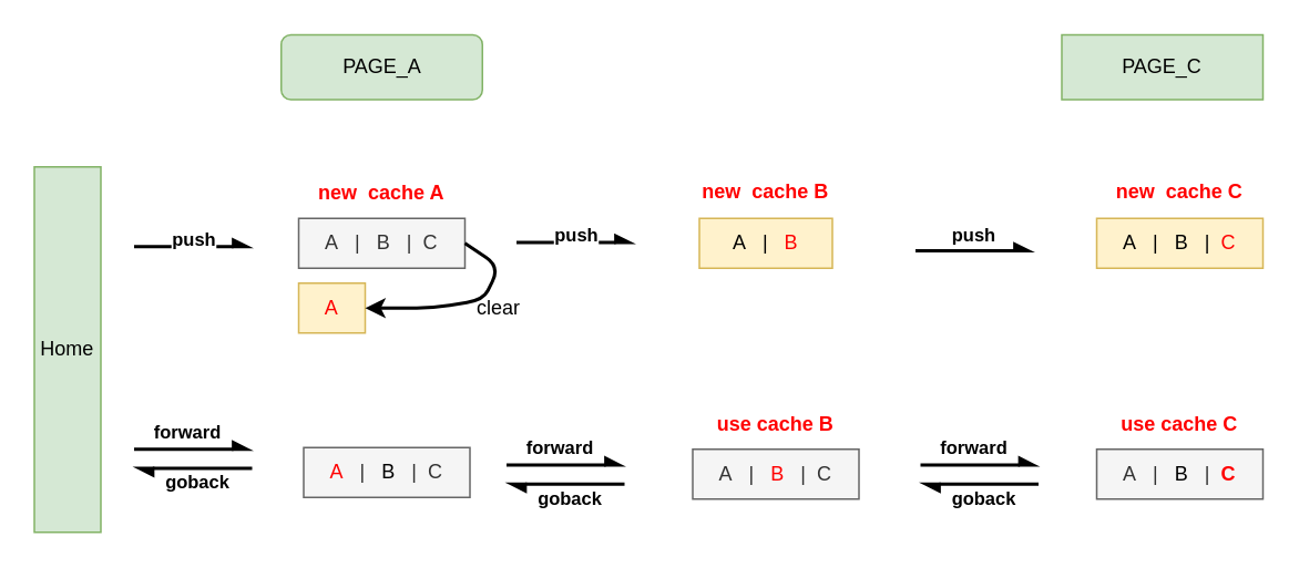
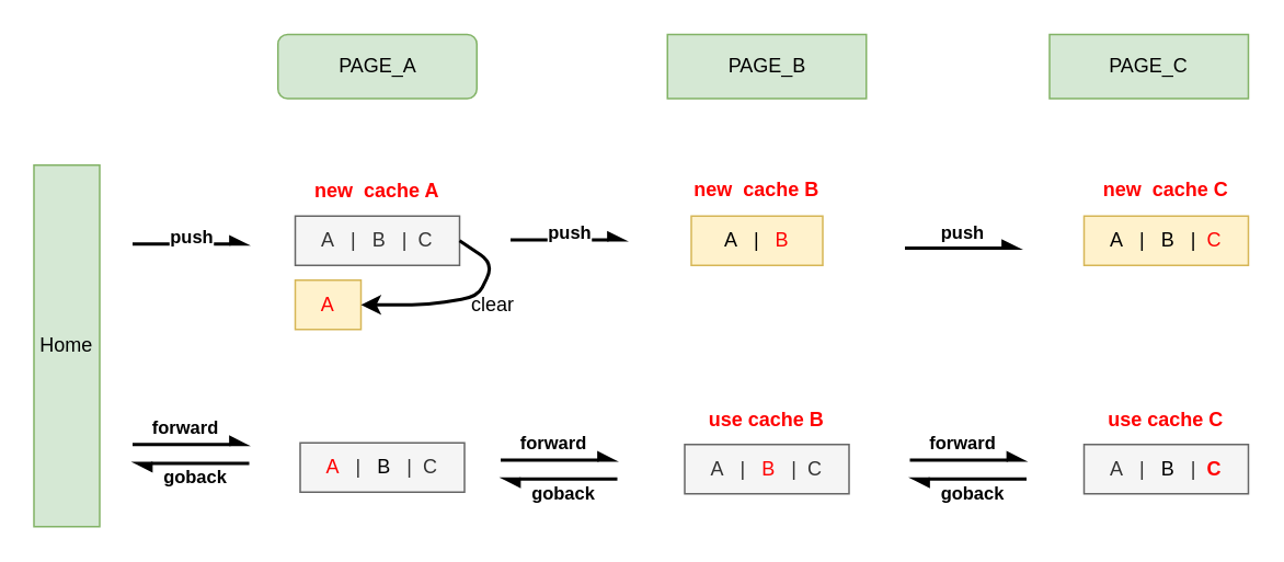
  <mxCell id="0" />
  <mxCell id="1" parent="0" />
  <mxCell id="2" value="PAGE_A" style="whiteSpace=wrap;html=1;fillColor=#d5e8d4;strokeColor=#82b366;rounded=1;" parent="1" vertex="1"><mxGeometry x="168.5" y="20.5" width="121" height="39" as="geometry" /></mxCell>
  <mxCell id="3" value="" style="endArrow=async;html=1;strokeWidth=2;endFill=1;" parent="1" edge="1"><mxGeometry width="50" height="50" relative="1" as="geometry"><mxPoint x="80" y="148" as="sourcePoint" /><mxPoint x="150" y="148.07" as="targetPoint" /></mxGeometry></mxCell>
  <mxCell id="4" value="&lt;b&gt;push&lt;/b&gt;" style="edgeLabel;html=1;align=center;verticalAlign=middle;resizable=0;points=[];" parent="3" vertex="1" connectable="0"><mxGeometry x="-0.2" y="3" relative="1" as="geometry"><mxPoint x="7" y="-2" as="offset" /></mxGeometry></mxCell>
  <mxCell id="5" value="&lt;b&gt;&lt;font color=&quot;#ff0000&quot;&gt;new&amp;nbsp; cache A&lt;/font&gt;&lt;/b&gt;" style="text;html=1;strokeColor=none;fillColor=none;align=center;verticalAlign=middle;whiteSpace=wrap;rounded=0;" parent="1" vertex="1"><mxGeometry x="189" y="101" width="80" height="30" as="geometry" /></mxCell>
  <mxCell id="6" value="&lt;font color=&quot;#ff0000&quot;&gt;A&lt;/font&gt;" style="rounded=0;whiteSpace=wrap;html=1;fillColor=#fff2cc;strokeColor=#d6b656;" parent="1" vertex="1"><mxGeometry x="179" y="170" width="40" height="30" as="geometry" /></mxCell>
  <mxCell id="7" value="" style="endArrow=async;html=1;strokeWidth=2;endFill=1;" parent="1" edge="1"><mxGeometry width="50" height="50" relative="1" as="geometry"><mxPoint x="310" y="145.57" as="sourcePoint" /><mxPoint x="380" y="145.57" as="targetPoint" /></mxGeometry></mxCell>
  <mxCell id="8" value="&lt;b&gt;push&lt;/b&gt;" style="edgeLabel;html=1;align=center;verticalAlign=middle;resizable=0;points=[];" parent="7" vertex="1" connectable="0"><mxGeometry x="-0.2" y="3" relative="1" as="geometry"><mxPoint x="7" y="-2" as="offset" /></mxGeometry></mxCell>
  <mxCell id="9" value="A&amp;nbsp; &amp;nbsp;|&amp;nbsp; &amp;nbsp;&lt;font color=&quot;#ff0000&quot;&gt;B&lt;/font&gt;" style="rounded=0;whiteSpace=wrap;html=1;fillColor=#fff2cc;strokeColor=#d6b656;" parent="1" vertex="1"><mxGeometry x="420" y="131" width="80" height="30" as="geometry" /></mxCell>
  <mxCell id="10" value="&lt;b&gt;&lt;font color=&quot;#ff0000&quot;&gt;new&amp;nbsp; cache B&lt;/font&gt;&lt;/b&gt;" style="text;html=1;strokeColor=none;fillColor=none;align=center;verticalAlign=middle;whiteSpace=wrap;rounded=0;" parent="1" vertex="1"><mxGeometry x="420" y="100" width="80" height="30" as="geometry" /></mxCell>
  <mxCell id="11" value="" style="endArrow=async;html=1;strokeWidth=2;endFill=1;" parent="1" edge="1"><mxGeometry width="50" height="50" relative="1" as="geometry"><mxPoint x="550" y="150.57" as="sourcePoint" /><mxPoint x="620" y="150.57" as="targetPoint" /></mxGeometry></mxCell>
  <mxCell id="12" value="&lt;b&gt;push&lt;/b&gt;" style="edgeLabel;html=1;align=center;verticalAlign=middle;resizable=0;points=[];" parent="11" vertex="1" connectable="0"><mxGeometry x="-0.2" y="3" relative="1" as="geometry"><mxPoint x="6" y="-7" as="offset" /></mxGeometry></mxCell>
  <mxCell id="13" value="A&amp;nbsp; &amp;nbsp;|&amp;nbsp; &amp;nbsp;B&amp;nbsp; &amp;nbsp;|&amp;nbsp; &lt;font color=&quot;#ff0000&quot;&gt;C&lt;/font&gt;" style="rounded=0;whiteSpace=wrap;html=1;fillColor=#fff2cc;strokeColor=#d6b656;" parent="1" vertex="1"><mxGeometry x="659" y="131" width="100" height="30" as="geometry" /></mxCell>
  <mxCell id="14" value="&lt;b&gt;&lt;font color=&quot;#ff0000&quot;&gt;new&amp;nbsp; cache C&lt;/font&gt;&lt;/b&gt;" style="text;html=1;strokeColor=none;fillColor=none;align=center;verticalAlign=middle;whiteSpace=wrap;rounded=0;" parent="1" vertex="1"><mxGeometry x="669" y="100" width="80" height="30" as="geometry" /></mxCell>
  <mxCell id="15" value="A&amp;nbsp; &amp;nbsp;|&amp;nbsp; &amp;nbsp;B&amp;nbsp; &amp;nbsp;|&amp;nbsp; C" style="rounded=0;whiteSpace=wrap;html=1;fillColor=#f5f5f5;strokeColor=#666666;fontColor=#333333;" parent="1" vertex="1"><mxGeometry x="179" y="131" width="100" height="30" as="geometry" /></mxCell>
  <mxCell id="16" value="A&amp;nbsp; &amp;nbsp;|&amp;nbsp; &amp;nbsp;&lt;font color=&quot;#ff0000&quot;&gt;B&lt;/font&gt;&amp;nbsp; &amp;nbsp;|&amp;nbsp; C" style="rounded=0;whiteSpace=wrap;html=1;fillColor=#f5f5f5;strokeColor=#666666;fontColor=#333333;" parent="1" vertex="1"><mxGeometry x="416" y="270" width="100" height="30" as="geometry" /></mxCell>
  <mxCell id="17" value="&lt;b&gt;&lt;font color=&quot;#ff0000&quot;&gt;use cache B&lt;/font&gt;&lt;/b&gt;" style="text;html=1;strokeColor=none;fillColor=none;align=center;verticalAlign=middle;whiteSpace=wrap;rounded=0;" parent="1" vertex="1"><mxGeometry x="426" y="240" width="80" height="30" as="geometry" /></mxCell>
  <mxCell id="18" value="&lt;font color=&quot;#ff0000&quot;&gt;A&lt;/font&gt;&amp;nbsp; &amp;nbsp;|&amp;nbsp; &amp;nbsp;&lt;font color=&quot;#000000&quot;&gt;B&lt;/font&gt;&amp;nbsp; &amp;nbsp;|&amp;nbsp; C" style="rounded=0;whiteSpace=wrap;html=1;fillColor=#f5f5f5;strokeColor=#666666;fontColor=#333333;" parent="1" vertex="1"><mxGeometry x="182" y="269" width="100" height="30" as="geometry" /></mxCell>
  <mxCell id="19" value="A&amp;nbsp; &amp;nbsp;|&amp;nbsp; &amp;nbsp;&lt;font color=&quot;#000000&quot;&gt;B&lt;/font&gt;&amp;nbsp; &amp;nbsp;|&amp;nbsp; &lt;b&gt;&lt;font color=&quot;#ff0000&quot;&gt;C&lt;/font&gt;&lt;/b&gt;" style="rounded=0;whiteSpace=wrap;html=1;fillColor=#f5f5f5;strokeColor=#666666;fontColor=#333333;" parent="1" vertex="1"><mxGeometry x="659" y="270" width="100" height="30" as="geometry" /></mxCell>
  <mxCell id="20" value="&lt;b&gt;&lt;font color=&quot;#ff0000&quot;&gt;use cache C&lt;/font&gt;&lt;/b&gt;" style="text;html=1;strokeColor=none;fillColor=none;align=center;verticalAlign=middle;whiteSpace=wrap;rounded=0;" parent="1" vertex="1"><mxGeometry x="669" y="240" width="80" height="30" as="geometry" /></mxCell>
  <mxCell id="21" value="" style="endArrow=async;html=1;strokeWidth=2;endFill=1;" parent="1" edge="1"><mxGeometry width="50" height="50" relative="1" as="geometry"><mxPoint x="553" y="279.5" as="sourcePoint" /><mxPoint x="623" y="279.5" as="targetPoint" /></mxGeometry></mxCell>
  <mxCell id="22" value="&lt;b&gt;forward&lt;/b&gt;" style="edgeLabel;html=1;align=center;verticalAlign=middle;resizable=0;points=[];" parent="21" vertex="1" connectable="0"><mxGeometry x="-0.2" y="3" relative="1" as="geometry"><mxPoint x="3" y="-8" as="offset" /></mxGeometry></mxCell>
  <mxCell id="23" value="" style="endArrow=async;html=1;fontColor=#FF0000;strokeWidth=2;endFill=1;" parent="1" edge="1"><mxGeometry width="50" height="50" relative="1" as="geometry"><mxPoint x="624" y="291" as="sourcePoint" /><mxPoint x="554" y="291" as="targetPoint" /></mxGeometry></mxCell>
  <mxCell id="24" value="&lt;b&gt;&lt;font color=&quot;#000000&quot;&gt;goback&lt;/font&gt;&lt;/b&gt;" style="edgeLabel;html=1;align=center;verticalAlign=middle;resizable=0;points=[];fontColor=#FF0000;" parent="23" vertex="1" connectable="0"><mxGeometry x="-0.171" y="-2" relative="1" as="geometry"><mxPoint x="-5" y="10" as="offset" /></mxGeometry></mxCell>
  <mxCell id="25" value="" style="endArrow=async;html=1;strokeWidth=2;endFill=1;" parent="1" edge="1"><mxGeometry width="50" height="50" relative="1" as="geometry"><mxPoint x="304" y="279.5" as="sourcePoint" /><mxPoint x="374" y="279.5" as="targetPoint" /></mxGeometry></mxCell>
  <mxCell id="26" value="&lt;b&gt;forward&lt;/b&gt;" style="edgeLabel;html=1;align=center;verticalAlign=middle;resizable=0;points=[];" parent="25" vertex="1" connectable="0"><mxGeometry x="-0.2" y="3" relative="1" as="geometry"><mxPoint x="3" y="-8" as="offset" /></mxGeometry></mxCell>
  <mxCell id="27" value="" style="endArrow=async;html=1;fontColor=#FF0000;strokeWidth=2;endFill=1;" parent="1" edge="1"><mxGeometry width="50" height="50" relative="1" as="geometry"><mxPoint x="375" y="291" as="sourcePoint" /><mxPoint x="305" y="291" as="targetPoint" /></mxGeometry></mxCell>
  <mxCell id="28" value="&lt;b&gt;&lt;font color=&quot;#000000&quot;&gt;goback&lt;/font&gt;&lt;/b&gt;" style="edgeLabel;html=1;align=center;verticalAlign=middle;resizable=0;points=[];fontColor=#FF0000;" parent="27" vertex="1" connectable="0"><mxGeometry x="-0.171" y="-2" relative="1" as="geometry"><mxPoint x="-5" y="10" as="offset" /></mxGeometry></mxCell>
  <mxCell id="29" value="" style="endArrow=classic;html=1;fontColor=#000000;strokeWidth=2;exitX=1;exitY=0.5;exitDx=0;exitDy=0;entryX=1;entryY=0.5;entryDx=0;entryDy=0;" parent="1" source="15" target="6" edge="1"><mxGeometry width="50" height="50" relative="1" as="geometry"><mxPoint x="420" y="130" as="sourcePoint" /><mxPoint x="470" y="80" as="targetPoint" /><Array as="points"><mxPoint x="300" y="160" /><mxPoint x="290" y="180" /><mxPoint x="260" y="185" /></Array></mxGeometry></mxCell>
  <mxCell id="30" value="clear" style="text;html=1;align=center;verticalAlign=middle;resizable=0;points=[];autosize=1;strokeColor=none;fillColor=none;fontColor=#000000;" parent="1" vertex="1"><mxGeometry x="279" y="175" width="40" height="20" as="geometry" /></mxCell>
  <mxCell id="31" value="Home" style="rounded=0;whiteSpace=wrap;html=1;fillColor=#d5e8d4;strokeColor=#82b366;" parent="1" vertex="1"><mxGeometry x="20" y="100" width="40" height="220" as="geometry" /></mxCell>
  <mxCell id="32" value="" style="endArrow=async;html=1;strokeWidth=2;endFill=1;" parent="1" edge="1"><mxGeometry width="50" height="50" relative="1" as="geometry"><mxPoint x="80" y="270" as="sourcePoint" /><mxPoint x="150" y="270" as="targetPoint" /></mxGeometry></mxCell>
  <mxCell id="33" value="&lt;b&gt;forward&lt;/b&gt;" style="edgeLabel;html=1;align=center;verticalAlign=middle;resizable=0;points=[];" parent="32" vertex="1" connectable="0"><mxGeometry x="-0.2" y="3" relative="1" as="geometry"><mxPoint x="3" y="-8" as="offset" /></mxGeometry></mxCell>
  <mxCell id="34" value="" style="endArrow=async;html=1;fontColor=#FF0000;strokeWidth=2;endFill=1;" parent="1" edge="1"><mxGeometry width="50" height="50" relative="1" as="geometry"><mxPoint x="151" y="281.5" as="sourcePoint" /><mxPoint x="81" y="281.5" as="targetPoint" /></mxGeometry></mxCell>
  <mxCell id="35" value="&lt;b&gt;&lt;font color=&quot;#000000&quot;&gt;goback&lt;/font&gt;&lt;/b&gt;" style="edgeLabel;html=1;align=center;verticalAlign=middle;resizable=0;points=[];fontColor=#FF0000;" parent="34" vertex="1" connectable="0"><mxGeometry x="-0.171" y="-2" relative="1" as="geometry"><mxPoint x="-5" y="10" as="offset" /></mxGeometry></mxCell>
+ <mxCell id="36" value="PAGE_B" style="rounded=0;whiteSpace=wrap;html=1;fillColor=#d5e8d4;strokeColor=#82b366;" parent="1" vertex="1"><mxGeometry x="405.5" y="20.5" width="121" height="39" as="geometry" /></mxCell>
  <mxCell id="37" value="PAGE_C" style="rounded=0;whiteSpace=wrap;html=1;fillColor=#d5e8d4;strokeColor=#82b366;" parent="1" vertex="1"><mxGeometry x="638" y="20.5" width="121" height="39" as="geometry" /></mxCell>
